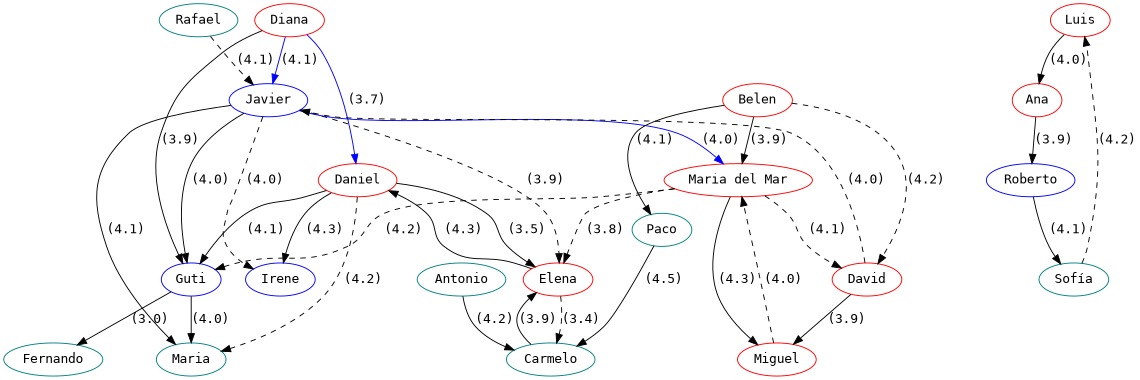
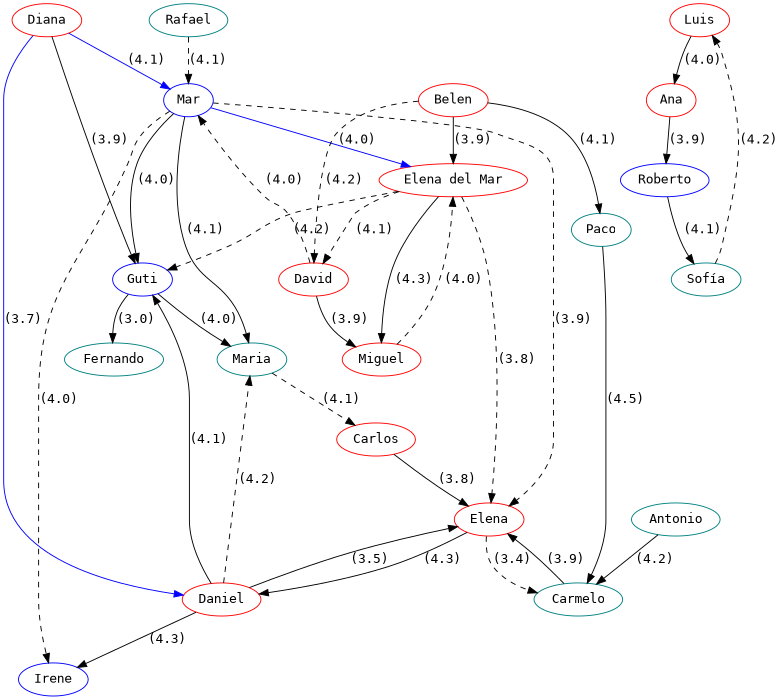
  strict digraph {
    fontname="DejaVu Sans Mono"
    node [color=red fontname="DejaVu Sans Mono"]
    edge [fontname="DejaVu Sans Mono" style=solid]
    n1 [label=Diana]
    n2 [color=blue label=Guti]
    n3 [label=Daniel]
-   n4 [color=blue label=Javier]
+   n4 [color=blue label=Mar]
    n5 [color=teal label=Fernando]
    n6 [color=teal label=Maria]
    n7 [label=Elena]
    n8 [color=blue label=Irene]
-   n9 [label="Maria del Mar"]
+   n9 [label="Elena del Mar"]
    n10 [label=David]
    n11 [label=Miguel]
+   n12 [label=Carlos]
    n13 [label=Belen]
    n14 [color=teal label=Paco]
    n15 [color=teal label=Carmelo]
    n16 [color=teal label=Rafael]
    n17 [color=teal label=Antonio]
    n18 [label=Luis]
    n19 [label=Ana]
    n20 [color=blue label=Roberto]
    n21 [color=teal label="Sofía"]
    n1 -> n2 [label="(3.9)"]
    n1 -> n3 [color=blue label="(3.7)"]
    n1 -> n4 [color=blue label="(4.1)"]
    n2 -> n5 [label="(3.0)"]
    n2 -> n6 [label="(4.0)"]
    n3 -> n2 [label="(4.1)"]
    n3 -> n6 [label="(4.2)" style=dashed]
    n3 -> n7 [label="(3.5)"]
    n3 -> n8 [label="(4.3)"]
    n4 -> n2 [label="(4.0)"]
    n4 -> n6 [label="(4.1)"]
    n4 -> n7 [label="(3.9)" style=dashed]
    n4 -> n8 [label="(4.0)" style=dashed]
    n4 -> n9 [color=blue label="(4.0)"]
+   n6 -> n12 [label="(4.1)" style=dashed]
    n7 -> n3 [label="(4.3)"]
    n7 -> n15 [label="(3.4)" style=dashed]
    n9 -> n2 [label="(4.2)" style=dashed]
    n9 -> n7 [label="(3.8)" style=dashed]
    n9 -> n10 [label="(4.1)" style=dashed]
    n9 -> n11 [label="(4.3)"]
    n10 -> n4 [label="(4.0)" style=dashed]
    n10 -> n11 [label="(3.9)"]
    n11 -> n9 [label="(4.0)" style=dashed]
+   n12 -> n7 [label="(3.8)"]
    n13 -> n9 [label="(3.9)"]
    n13 -> n10 [label="(4.2)" style=dashed]
    n13 -> n14 [label="(4.1)"]
    n14 -> n15 [label="(4.5)"]
    n15 -> n7 [label="(3.9)"]
    n16 -> n4 [label="(4.1)" style=dashed]
    n17 -> n15 [label="(4.2)"]
    n18 -> n19 [label="(4.0)"]
    n19 -> n20 [label="(3.9)"]
    n20 -> n21 [label="(4.1)"]
    n21 -> n18 [label="(4.2)" style=dashed]
  }
